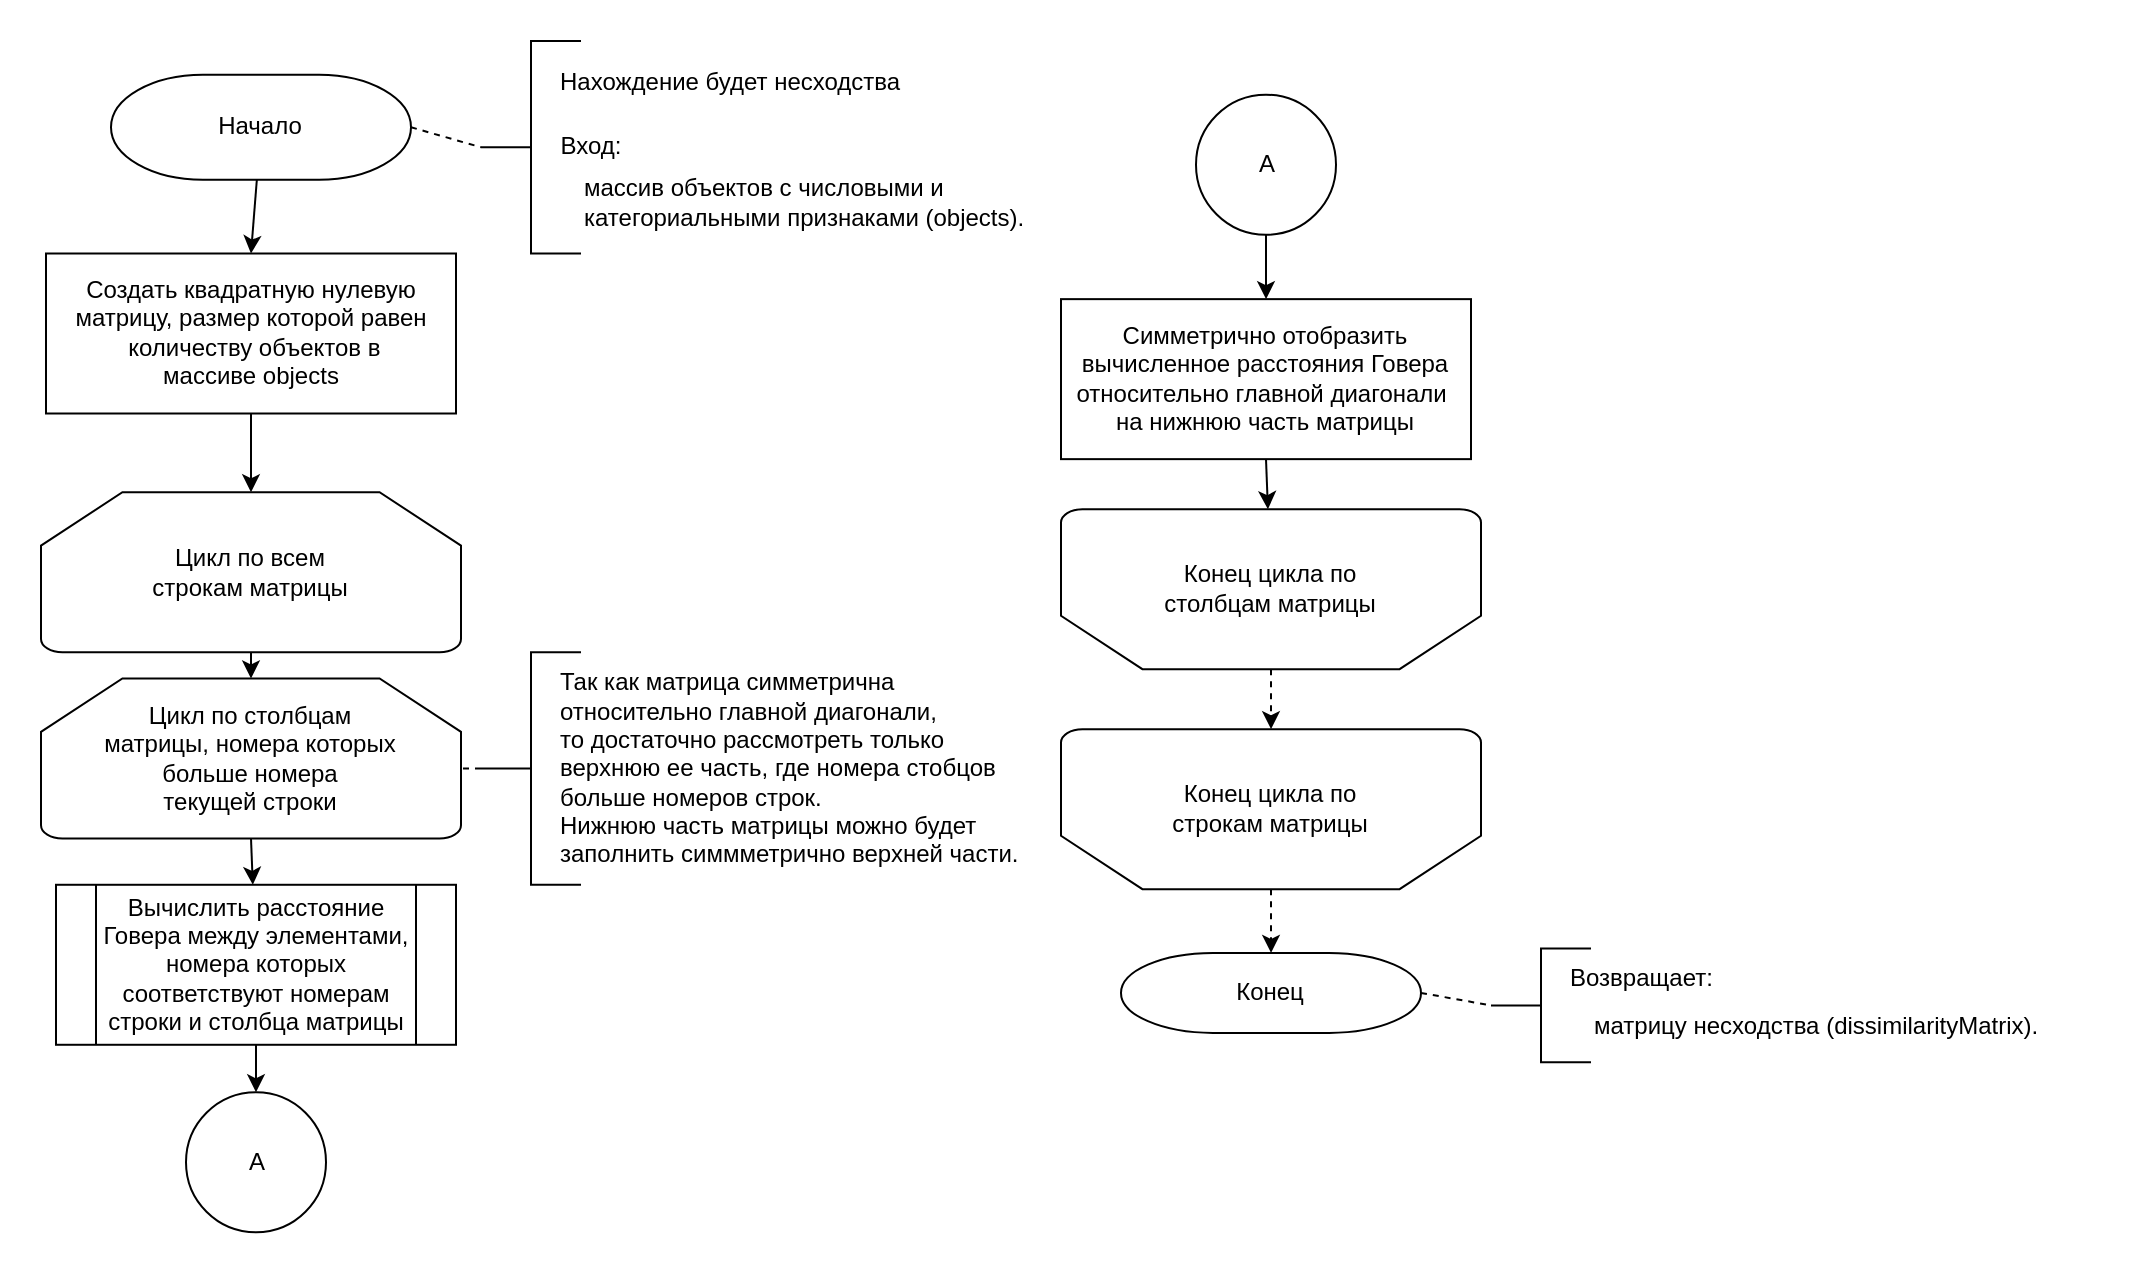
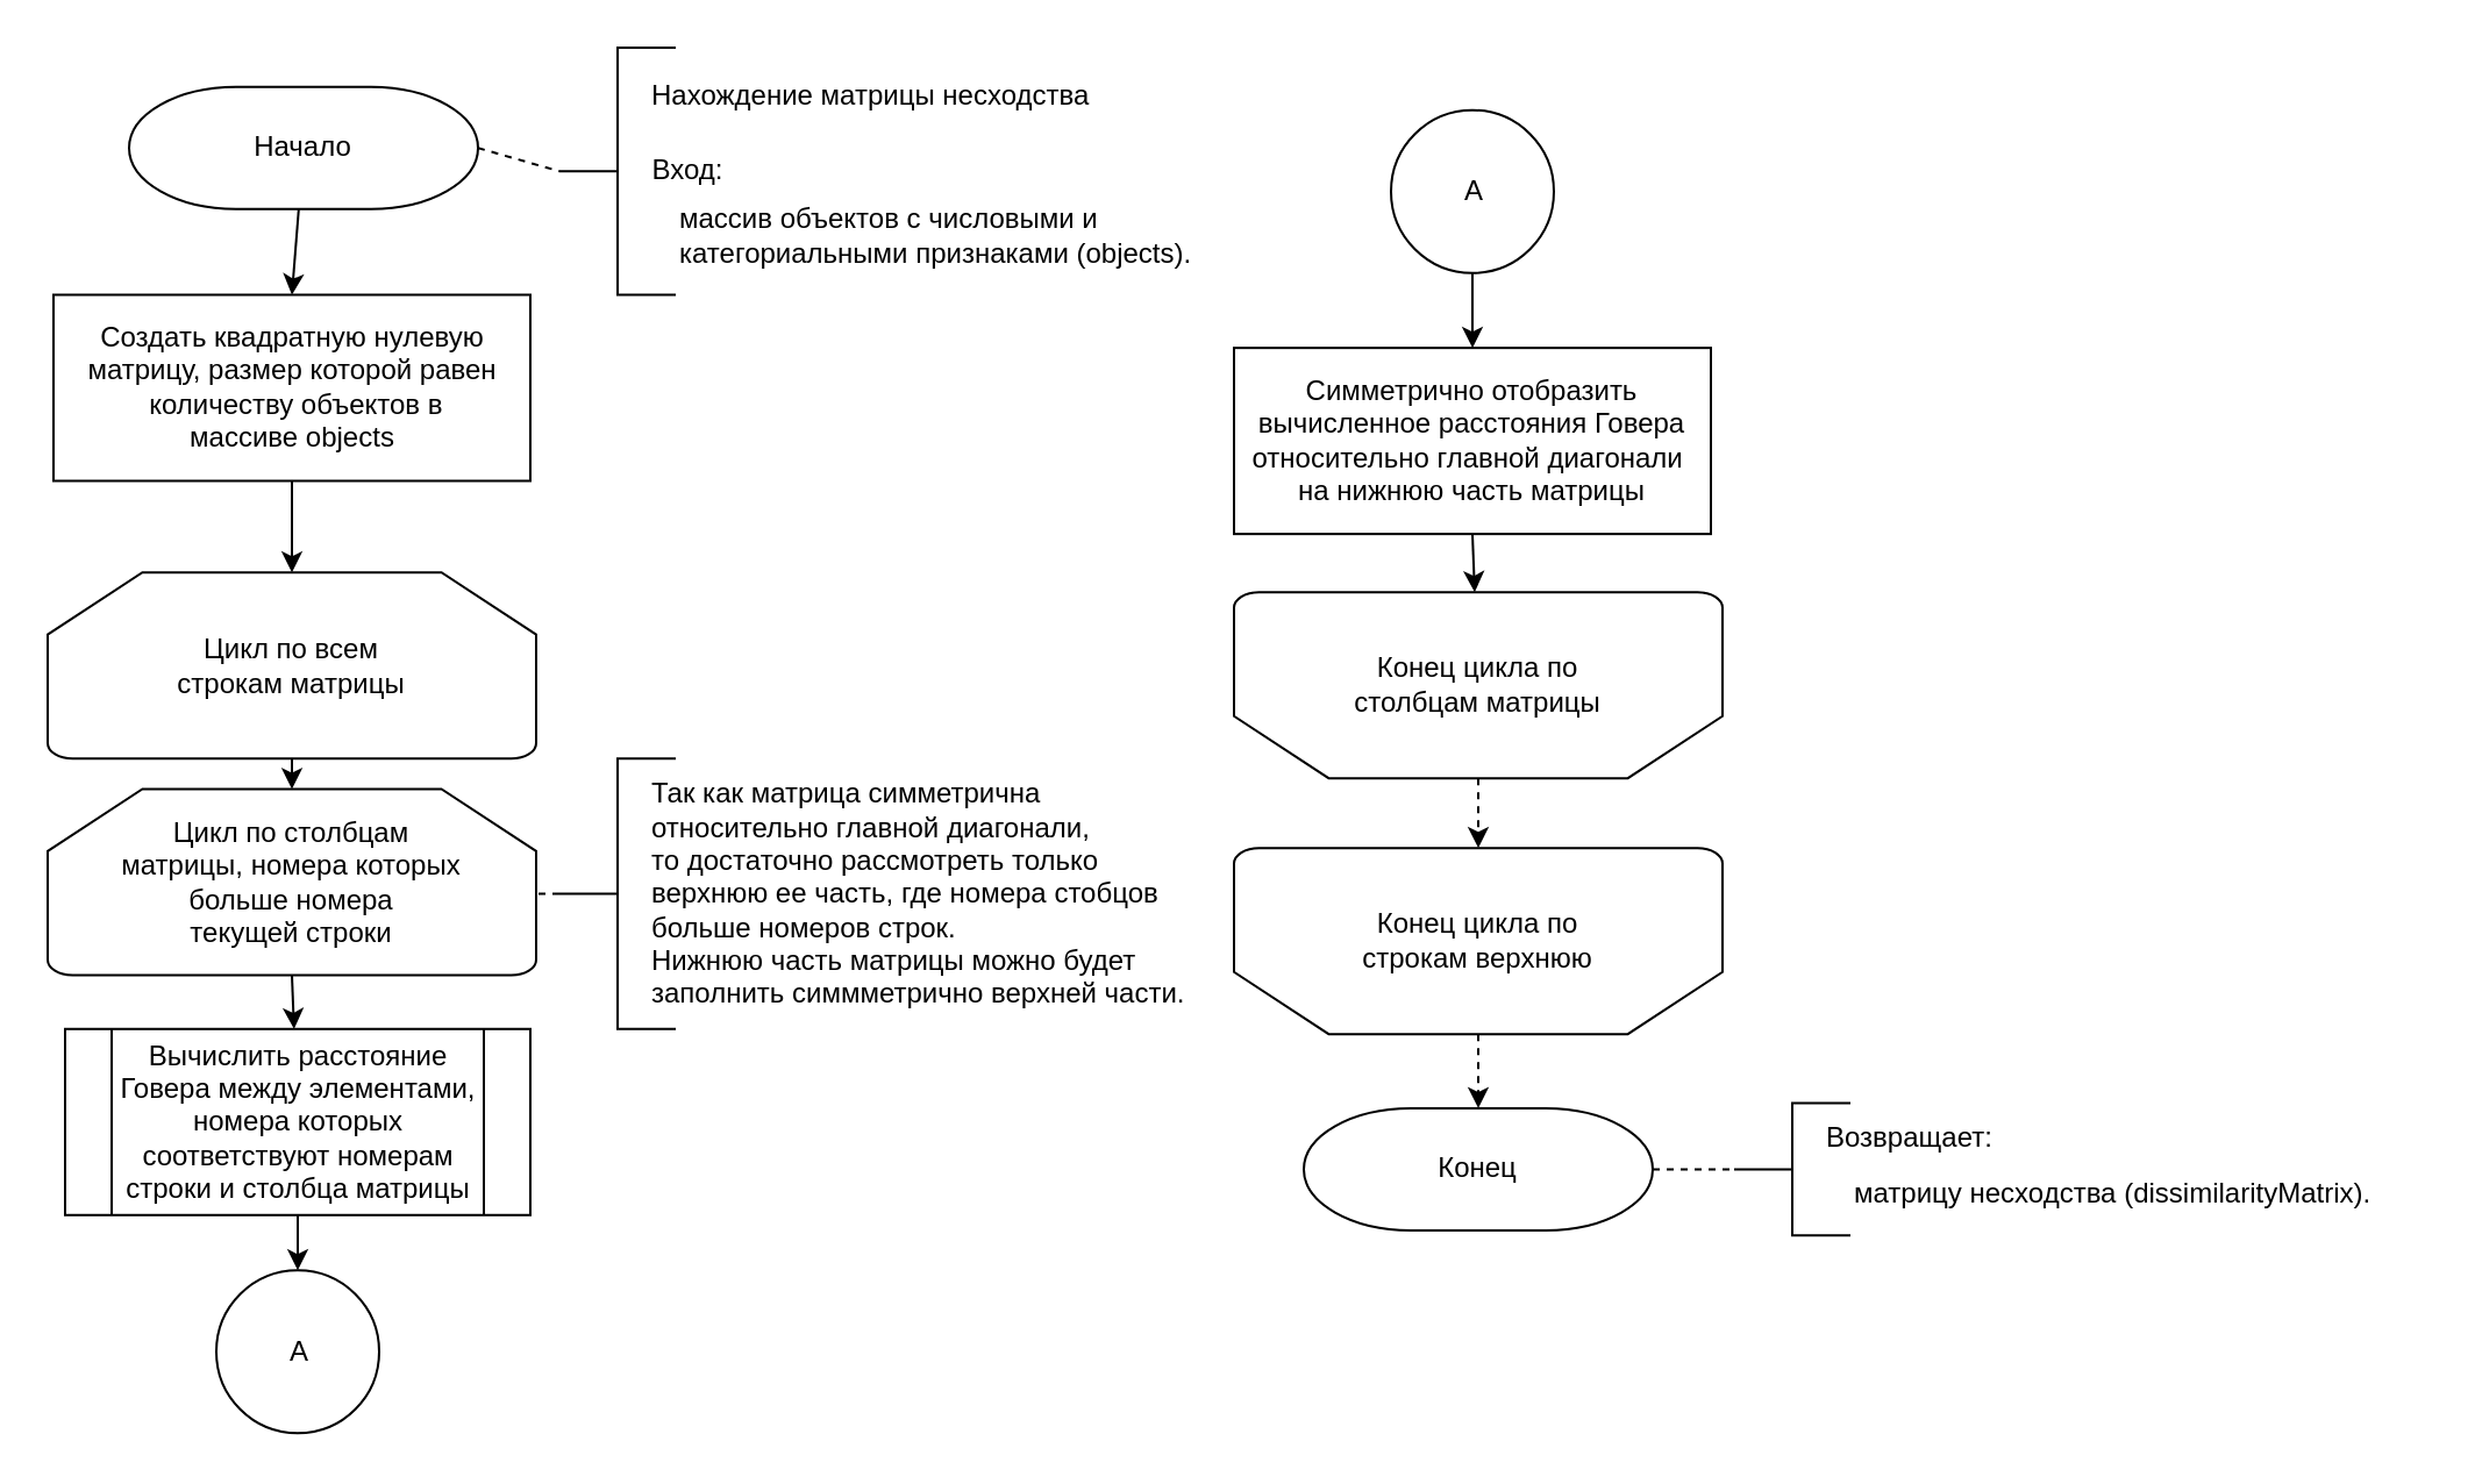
  <mxCell id="0" />
  <mxCell id="1" parent="0" />
  <mxCell id="2" style="edgeStyle=none;html=1;entryX=0;entryY=0.5;entryDx=0;entryDy=0;entryPerimeter=0;fontSize=12;endArrow=none;endFill=0;dashed=1;exitX=1;exitY=0.5;exitDx=0;exitDy=0;exitPerimeter=0;" parent="1" source="4" target="5" edge="1"><mxGeometry relative="1" as="geometry"><mxPoint x="230" y="73.62" as="sourcePoint" /></mxGeometry></mxCell>
  <mxCell id="3" style="edgeStyle=none;html=1;entryX=0.5;entryY=0;entryDx=0;entryDy=0;" parent="1" source="4" target="16" edge="1"><mxGeometry relative="1" as="geometry" /></mxCell>
  <mxCell id="4" value="Начало" style="strokeWidth=1;html=1;shape=mxgraph.flowchart.terminator;whiteSpace=wrap;strokeColor=default;gradientColor=none;" parent="1" vertex="1"><mxGeometry x="55" y="36.87" width="150" height="52.5" as="geometry" /></mxCell>
  <mxCell id="5" value="" style="strokeWidth=1;html=1;shape=mxgraph.flowchart.annotation_2;align=left;labelPosition=right;pointerEvents=1;strokeColor=default;fontSize=13;gradientColor=none;" parent="1" vertex="1"><mxGeometry x="240" y="20" width="50" height="106.25" as="geometry" /></mxCell>
- <mxCell id="6" value="&lt;span style=&quot;font-size: 12px;&quot;&gt;Нахождение будет несходства&lt;/span&gt;" style="text;html=1;align=left;verticalAlign=middle;resizable=0;points=[];autosize=1;strokeColor=none;fillColor=none;fontSize=13;strokeWidth=1;" parent="1" vertex="1"><mxGeometry x="277.5" y="25" width="220" height="30" as="geometry" /></mxCell>
+ <mxCell id="6" value="&lt;span style=&quot;font-size: 12px;&quot;&gt;Нахождение матрицы несходства&lt;/span&gt;" style="text;html=1;align=left;verticalAlign=middle;resizable=0;points=[];autosize=1;strokeColor=none;fillColor=none;fontSize=13;strokeWidth=1;" parent="1" vertex="1"><mxGeometry x="277.5" y="25" width="220" height="30" as="geometry" /></mxCell>
  <mxCell id="7" value="Вход:" style="text;html=1;align=center;verticalAlign=middle;resizable=0;points=[];autosize=1;strokeColor=none;fillColor=none;fontSize=12;" parent="1" vertex="1"><mxGeometry x="270" y="58.12" width="50" height="30" as="geometry" /></mxCell>
  <mxCell id="8" value="массив объектов с числовыми и&lt;br&gt;категориальными признаками (objects)." style="text;html=1;align=left;verticalAlign=middle;resizable=0;points=[];autosize=1;strokeColor=none;fillColor=none;fontSize=12;" parent="1" vertex="1"><mxGeometry x="290" y="80.62" width="250" height="40" as="geometry" /></mxCell>
  <mxCell id="9" style="edgeStyle=none;html=1;exitX=0.5;exitY=0;exitDx=0;exitDy=0;exitPerimeter=0;entryX=0.5;entryY=0;entryDx=0;entryDy=0;entryPerimeter=0;dashed=1;" parent="1" source="30" target="10" edge="1"><mxGeometry relative="1" as="geometry"><mxPoint x="640" y="444.07" as="sourcePoint" /><mxPoint x="635" y="474.07" as="targetPoint" /></mxGeometry></mxCell>
- <mxCell id="10" value="Конец" style="strokeWidth=1;html=1;shape=mxgraph.flowchart.terminator;whiteSpace=wrap;strokeColor=default;gradientColor=none;" parent="1" vertex="1"><mxGeometry x="560" y="475.95" width="150" height="40" as="geometry" /></mxCell>
+ <mxCell id="10" value="Конец" style="strokeWidth=1;html=1;shape=mxgraph.flowchart.terminator;whiteSpace=wrap;strokeColor=default;gradientColor=none;" parent="1" vertex="1"><mxGeometry x="560" y="475.95" width="150" height="52.5" as="geometry" /></mxCell>
  <mxCell id="11" style="edgeStyle=none;html=1;entryX=0;entryY=0.5;entryDx=0;entryDy=0;entryPerimeter=0;fontSize=12;endArrow=none;endFill=0;dashed=1;exitX=1;exitY=0.5;exitDx=0;exitDy=0;exitPerimeter=0;" parent="1" source="10" target="12" edge="1"><mxGeometry relative="1" as="geometry"><mxPoint x="720" y="500.32" as="sourcePoint" /></mxGeometry></mxCell>
  <mxCell id="12" value="" style="strokeWidth=1;html=1;shape=mxgraph.flowchart.annotation_2;align=left;labelPosition=right;pointerEvents=1;strokeColor=default;fontSize=13;gradientColor=none;" parent="1" vertex="1"><mxGeometry x="745" y="473.77" width="50" height="56.86" as="geometry" /></mxCell>
  <mxCell id="13" value="Возвращает:" style="text;html=1;align=left;verticalAlign=middle;resizable=0;points=[];autosize=1;strokeColor=none;fillColor=none;fontSize=12;" parent="1" vertex="1"><mxGeometry x="782.5" y="473.77" width="100" height="30" as="geometry" /></mxCell>
  <mxCell id="14" value="матрицу несходства (&lt;span style=&quot;text-align: center;&quot;&gt;dissimilarityMatrix&lt;/span&gt;)." style="text;html=1;align=left;verticalAlign=middle;resizable=0;points=[];autosize=1;strokeColor=none;fillColor=none;fontSize=12;" parent="1" vertex="1"><mxGeometry x="795" y="498.45" width="250" height="30" as="geometry" /></mxCell>
  <mxCell id="15" style="edgeStyle=none;html=1;exitX=0.5;exitY=1;exitDx=0;exitDy=0;entryX=0.5;entryY=0;entryDx=0;entryDy=0;entryPerimeter=0;endArrow=classic;endFill=1;" parent="1" source="16" target="22" edge="1"><mxGeometry relative="1" as="geometry" /></mxCell>
  <mxCell id="16" value="Создать квадратную нулевую&lt;br&gt;матрицу, размер которой равен&lt;br&gt;&amp;nbsp;количеству объектов в&lt;br&gt;массиве&amp;nbsp;&lt;span style=&quot;text-align: left;&quot;&gt;objects&lt;/span&gt;" style="rounded=0;whiteSpace=wrap;html=1;strokeColor=default;strokeWidth=1;fontSize=12;gradientColor=none;" parent="1" vertex="1"><mxGeometry x="22.5" y="126.25" width="205" height="80" as="geometry" /></mxCell>
  <mxCell id="17" style="edgeStyle=none;html=1;exitX=0.5;exitY=1;exitDx=0;exitDy=0;exitPerimeter=0;endArrow=classic;endFill=1;" parent="1" source="18" target="24" edge="1"><mxGeometry relative="1" as="geometry" /></mxCell>
  <mxCell id="18" value="Цикл по столбцам &lt;br&gt;матрицы, номера которых &lt;br&gt;больше номера&lt;br&gt;текущей строки" style="strokeWidth=1;html=1;shape=mxgraph.flowchart.loop_limit;whiteSpace=wrap;" parent="1" vertex="1"><mxGeometry x="20" y="338.74" width="210" height="80" as="geometry" /></mxCell>
  <mxCell id="19" style="edgeStyle=none;html=1;exitX=0.5;exitY=1;exitDx=0;exitDy=0;endArrow=classic;endFill=1;" parent="1" source="20" target="29" edge="1"><mxGeometry relative="1" as="geometry" /></mxCell>
  <mxCell id="20" value="Симметрично отобразить&lt;br&gt;вычисленное расстояния Говера&lt;br&gt;относительно главной диагонали&amp;nbsp;&lt;br&gt;на нижнюю часть матрицы" style="rounded=0;whiteSpace=wrap;html=1;strokeColor=default;strokeWidth=1;fontSize=12;gradientColor=none;" parent="1" vertex="1"><mxGeometry x="530" y="149.07" width="205" height="80" as="geometry" /></mxCell>
  <mxCell id="21" style="edgeStyle=none;html=1;exitX=0.5;exitY=1;exitDx=0;exitDy=0;exitPerimeter=0;endArrow=classic;endFill=1;" parent="1" source="22" target="18" edge="1"><mxGeometry relative="1" as="geometry" /></mxCell>
  <mxCell id="22" value="Цикл по всем &lt;br&gt;строкам матрицы" style="strokeWidth=1;html=1;shape=mxgraph.flowchart.loop_limit;whiteSpace=wrap;labelPadding=0;fixDash=0;container=0;dropTarget=0;collapsible=0;" parent="1" vertex="1"><mxGeometry x="20" y="245.62" width="210" height="80" as="geometry" /></mxCell>
  <mxCell id="23" style="edgeStyle=orthogonalEdgeStyle;rounded=0;orthogonalLoop=1;jettySize=auto;html=1;exitX=0.5;exitY=1;exitDx=0;exitDy=0;" parent="1" source="24" target="31" edge="1"><mxGeometry relative="1" as="geometry" /></mxCell>
  <mxCell id="24" value="Вычислить расстояние&lt;br&gt;Говера между элементами, номера которых соответствуют номерам&lt;br&gt;строки и столбца матрицы" style="shape=process;whiteSpace=wrap;html=1;backgroundOutline=1;strokeColor=default;strokeWidth=1;fontSize=12;gradientColor=none;" parent="1" vertex="1"><mxGeometry x="27.5" y="441.89" width="200" height="80" as="geometry" /></mxCell>
  <mxCell id="25" style="edgeStyle=none;html=1;exitX=0;exitY=0.5;exitDx=0;exitDy=0;exitPerimeter=0;endArrow=none;endFill=0;dashed=1;entryX=0.999;entryY=0.562;entryDx=0;entryDy=0;entryPerimeter=0;" parent="1" source="26" target="18" edge="1"><mxGeometry relative="1" as="geometry"><mxPoint x="230" y="383.62" as="targetPoint" /></mxGeometry></mxCell>
  <mxCell id="26" value="" style="strokeWidth=1;html=1;shape=mxgraph.flowchart.annotation_2;align=left;labelPosition=right;pointerEvents=1;strokeColor=default;fontSize=13;gradientColor=none;" parent="1" vertex="1"><mxGeometry x="240" y="325.64" width="50" height="116.25" as="geometry" /></mxCell>
  <mxCell id="27" value="Так как матрица симметрична&lt;br&gt;относительно главной диагонали,&lt;br&gt;то достаточно рассмотреть только &lt;br&gt;верхнюю ее часть, где номера стобцов &lt;br&gt;больше номеров строк.&amp;nbsp;&lt;br&gt;Нижнюю часть матрицы можно будет &lt;br&gt;заполнить симмметрично верхней части." style="text;html=1;align=left;verticalAlign=middle;resizable=0;points=[];autosize=1;strokeColor=none;fillColor=none;" parent="1" vertex="1"><mxGeometry x="277.5" y="328.76" width="260" height="110" as="geometry" /></mxCell>
  <mxCell id="28" style="edgeStyle=none;html=1;exitX=0.5;exitY=0;exitDx=0;exitDy=0;exitPerimeter=0;entryX=0.5;entryY=1;entryDx=0;entryDy=0;entryPerimeter=0;endArrow=classic;endFill=1;dashed=1;" parent="1" source="29" target="30" edge="1"><mxGeometry relative="1" as="geometry" /></mxCell>
  <mxCell id="29" value="Конец цикла по &lt;br&gt;столбцам матрицы" style="strokeWidth=1;html=1;shape=mxgraph.flowchart.loop_limit;whiteSpace=wrap;direction=west;" parent="1" vertex="1"><mxGeometry x="530" y="254.07" width="210" height="80" as="geometry" /></mxCell>
- <mxCell id="30" value="Конец цикла по&lt;br&gt;строкам матрицы" style="strokeWidth=1;html=1;shape=mxgraph.flowchart.loop_limit;whiteSpace=wrap;direction=west;" parent="1" vertex="1"><mxGeometry x="530" y="364.07" width="210" height="80" as="geometry" /></mxCell>
+ <mxCell id="30" value="Конец цикла по&lt;br&gt;строкам верхнюю" style="strokeWidth=1;html=1;shape=mxgraph.flowchart.loop_limit;whiteSpace=wrap;direction=west;" parent="1" vertex="1"><mxGeometry x="530" y="364.07" width="210" height="80" as="geometry" /></mxCell>
  <mxCell id="31" value="" style="ellipse;whiteSpace=wrap;html=1;aspect=fixed;" parent="1" vertex="1"><mxGeometry x="92.5" y="545.62" width="70" height="70" as="geometry" /></mxCell>
  <mxCell id="32" value="А" style="text;html=1;align=center;verticalAlign=middle;resizable=0;points=[];autosize=1;strokeColor=none;fillColor=none;" parent="1" vertex="1"><mxGeometry x="112.5" y="565.62" width="30" height="30" as="geometry" /></mxCell>
  <mxCell id="33" style="edgeStyle=orthogonalEdgeStyle;rounded=0;orthogonalLoop=1;jettySize=auto;html=1;exitX=0.5;exitY=1;exitDx=0;exitDy=0;entryX=0.5;entryY=0;entryDx=0;entryDy=0;" parent="1" source="34" target="20" edge="1"><mxGeometry relative="1" as="geometry" /></mxCell>
  <mxCell id="34" value="" style="ellipse;whiteSpace=wrap;html=1;aspect=fixed;" parent="1" vertex="1"><mxGeometry x="597.5" y="46.87" width="70" height="70" as="geometry" /></mxCell>
  <mxCell id="35" value="А" style="text;html=1;align=center;verticalAlign=middle;resizable=0;points=[];autosize=1;strokeColor=none;fillColor=none;" parent="1" vertex="1"><mxGeometry x="617.5" y="66.87" width="30" height="30" as="geometry" /></mxCell>
